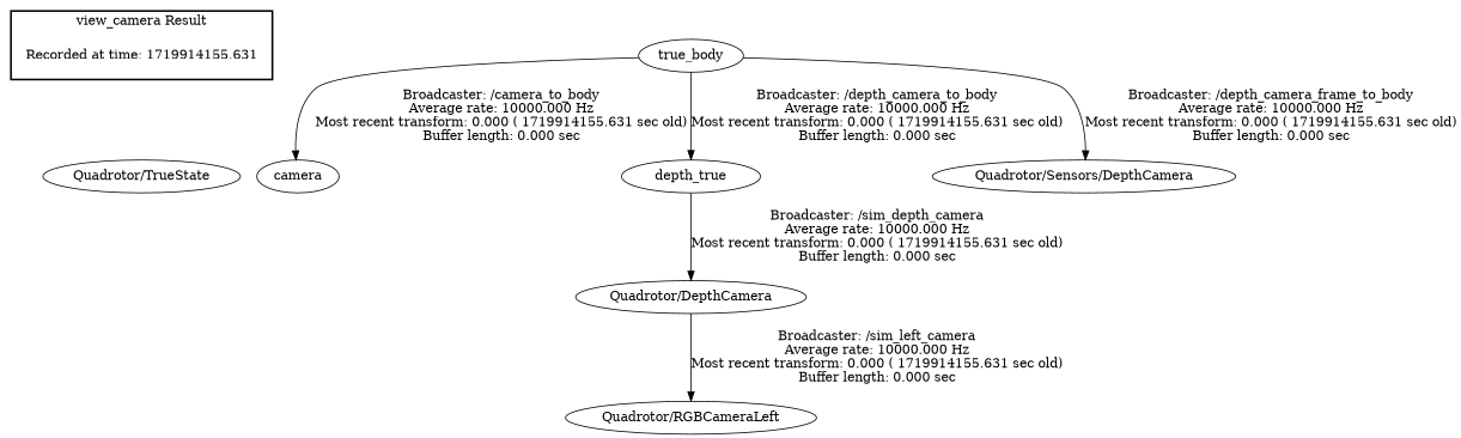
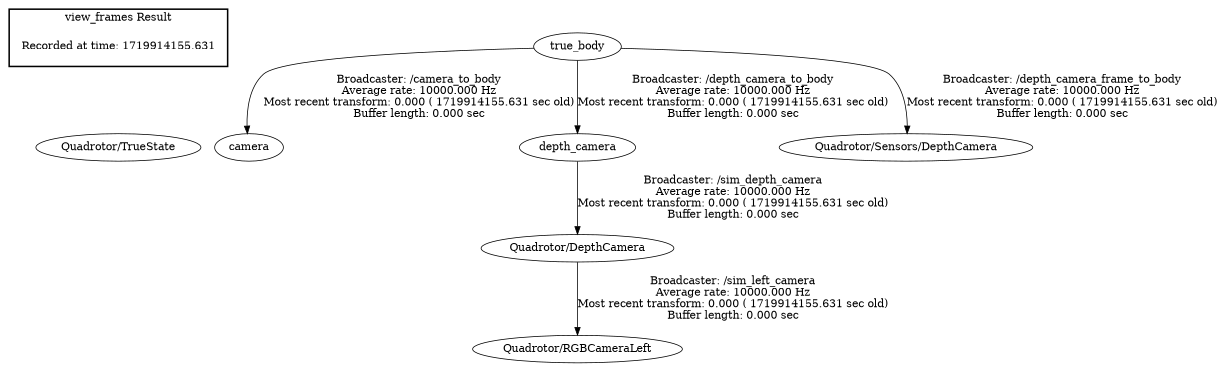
  digraph {
    "Recorded at time: 1719914155.631" [shape=plaintext]
    "Quadrotor/TrueState"
    true_body
    camera
-   depth_camera [label=depth_true]
+   depth_camera
    "Quadrotor/Sensors/DepthCamera"
    "Quadrotor/DepthCamera"
    "Quadrotor/RGBCameraLeft"
    subgraph cluster_1 {
      color=black
-     label="view_camera Result"
+     label="view_frames Result"
      style=bold
      "Recorded at time: 1719914155.631"
    }
    "Recorded at time: 1719914155.631" -> "Quadrotor/TrueState" [style=invis]
    true_body -> camera [label="Broadcaster: /camera_to_body\nAverage rate: 10000.000 Hz\nMost recent transform: 0.000 ( 1719914155.631 sec old)\nBuffer length: 0.000 sec\n"]
    true_body -> depth_camera [label="Broadcaster: /depth_camera_to_body\nAverage rate: 10000.000 Hz\nMost recent transform: 0.000 ( 1719914155.631 sec old)\nBuffer length: 0.000 sec\n"]
    true_body -> "Quadrotor/Sensors/DepthCamera" [label="Broadcaster: /depth_camera_frame_to_body\nAverage rate: 10000.000 Hz\nMost recent transform: 0.000 ( 1719914155.631 sec old)\nBuffer length: 0.000 sec\n"]
    depth_camera -> "Quadrotor/DepthCamera" [label="Broadcaster: /sim_depth_camera\nAverage rate: 10000.000 Hz\nMost recent transform: 0.000 ( 1719914155.631 sec old)\nBuffer length: 0.000 sec\n"]
    "Quadrotor/DepthCamera" -> "Quadrotor/RGBCameraLeft" [label="Broadcaster: /sim_left_camera\nAverage rate: 10000.000 Hz\nMost recent transform: 0.000 ( 1719914155.631 sec old)\nBuffer length: 0.000 sec\n"]
  }
